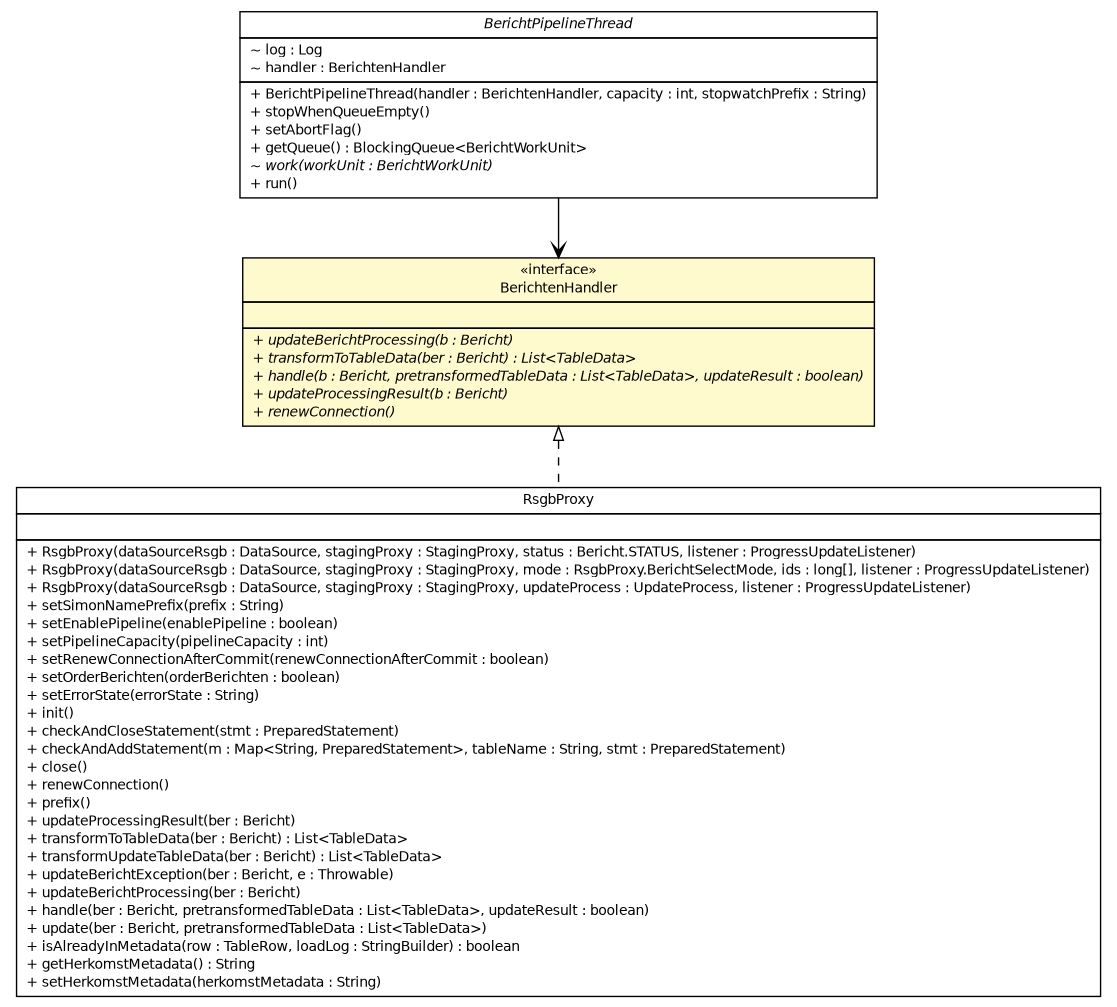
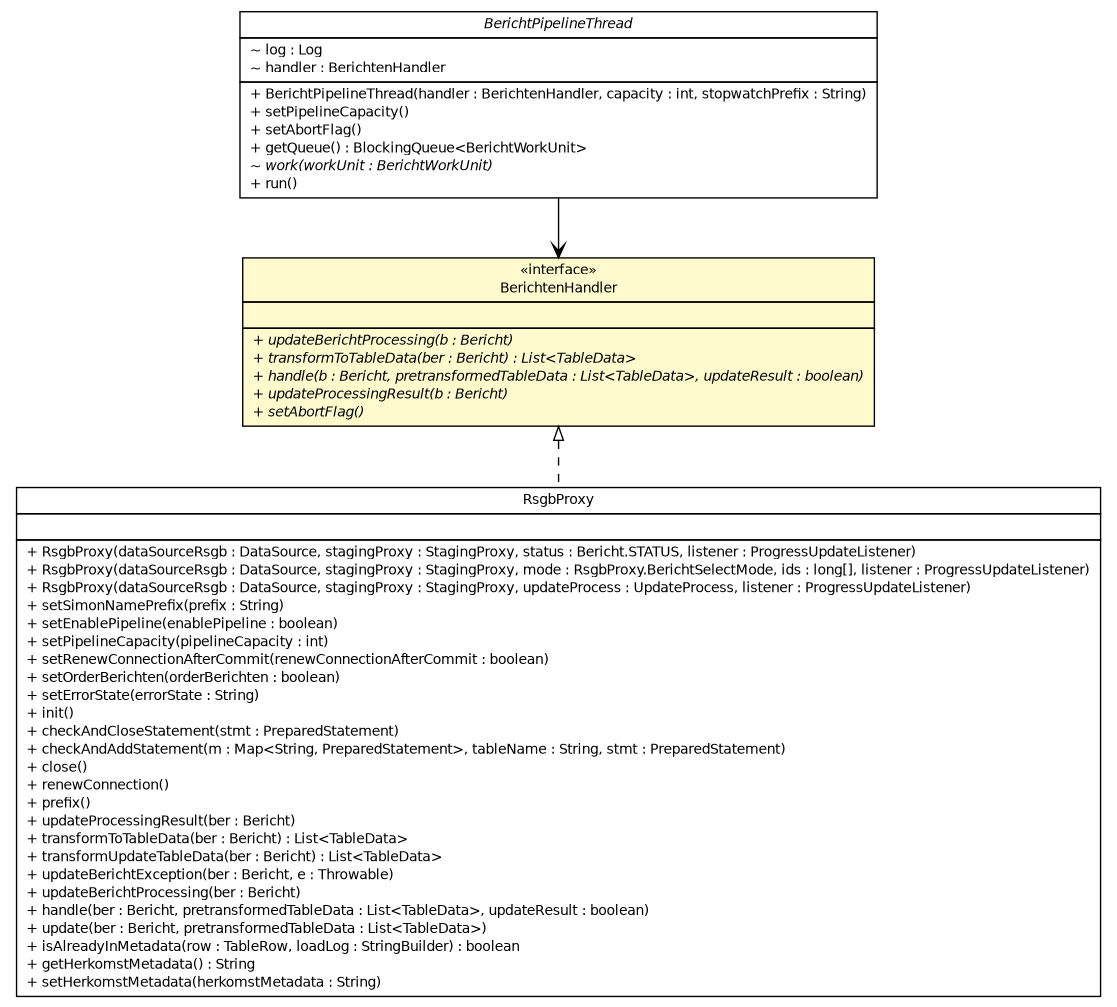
  digraph {
    nodesep=0.25
    ranksep=0.5
    node [fontcolor=black fontname=Helvetica fontsize=10.0 shape=plaintext]
    edge [fontname=Helvetica headport=p labelfontname=Helvetica labelfontsize=10 tailport=p]
    n1 [label=<<table title="nl.b3p.brmo.loader.RsgbProxy" border="0" cellborder="1" cellspacing="0" cellpadding="2" port="p" href="./RsgbProxy.html"> 		<tr><td><table border="0" cellspacing="0" cellpadding="1"> <tr><td align="center" balign="center"> RsgbProxy </td></tr> 		</table></td></tr> 		<tr><td><table border="0" cellspacing="0" cellpadding="1"> <tr><td align="left" balign="left">  </td></tr> 		</table></td></tr> 		<tr><td><table border="0" cellspacing="0" cellpadding="1"> <tr><td align="left" balign="left"> + RsgbProxy(dataSourceRsgb : DataSource, stagingProxy : StagingProxy, status : Bericht.STATUS, listener : ProgressUpdateListener) </td></tr> <tr><td align="left" balign="left"> + RsgbProxy(dataSourceRsgb : DataSource, stagingProxy : StagingProxy, mode : RsgbProxy.BerichtSelectMode, ids : long[], listener : ProgressUpdateListener) </td></tr> <tr><td align="left" balign="left"> + RsgbProxy(dataSourceRsgb : DataSource, stagingProxy : StagingProxy, updateProcess : UpdateProcess, listener : ProgressUpdateListener) </td></tr> <tr><td align="left" balign="left"> + setSimonNamePrefix(prefix : String) </td></tr> <tr><td align="left" balign="left"> + setEnablePipeline(enablePipeline : boolean) </td></tr> <tr><td align="left" balign="left"> + setPipelineCapacity(pipelineCapacity : int) </td></tr> <tr><td align="left" balign="left"> + setRenewConnectionAfterCommit(renewConnectionAfterCommit : boolean) </td></tr> <tr><td align="left" balign="left"> + setOrderBerichten(orderBerichten : boolean) </td></tr> <tr><td align="left" balign="left"> + setErrorState(errorState : String) </td></tr> <tr><td align="left" balign="left"> + init() </td></tr> <tr><td align="left" balign="left"> + checkAndCloseStatement(stmt : PreparedStatement) </td></tr> <tr><td align="left" balign="left"> + checkAndAddStatement(m : Map&lt;String, PreparedStatement&gt;, tableName : String, stmt : PreparedStatement) </td></tr> <tr><td align="left" balign="left"> + close() </td></tr> <tr><td align="left" balign="left"> + renewConnection() </td></tr> <tr><td align="left" balign="left"> + prefix() </td></tr> <tr><td align="left" balign="left"> + updateProcessingResult(ber : Bericht) </td></tr> <tr><td align="left" balign="left"> + transformToTableData(ber : Bericht) : List&lt;TableData&gt; </td></tr> <tr><td align="left" balign="left"> + transformUpdateTableData(ber : Bericht) : List&lt;TableData&gt; </td></tr> <tr><td align="left" balign="left"> + updateBerichtException(ber : Bericht, e : Throwable) </td></tr> <tr><td align="left" balign="left"> + updateBerichtProcessing(ber : Bericht) </td></tr> <tr><td align="left" balign="left"> + handle(ber : Bericht, pretransformedTableData : List&lt;TableData&gt;, updateResult : boolean) </td></tr> <tr><td align="left" balign="left"> + update(ber : Bericht, pretransformedTableData : List&lt;TableData&gt;) </td></tr> <tr><td align="left" balign="left"> + isAlreadyInMetadata(row : TableRow, loadLog : StringBuilder) : boolean </td></tr> <tr><td align="left" balign="left"> + getHerkomstMetadata() : String </td></tr> <tr><td align="left" balign="left"> + setHerkomstMetadata(herkomstMetadata : String) </td></tr> 		</table></td></tr> 		</table>>]
-   n2 [label=<<table title="nl.b3p.brmo.loader.BerichtenHandler" border="0" cellborder="1" cellspacing="0" cellpadding="2" port="p" bgcolor="lemonChiffon" href="./BerichtenHandler.html"> 		<tr><td><table border="0" cellspacing="0" cellpadding="1"> <tr><td align="center" balign="center"> &#171;interface&#187; </td></tr> <tr><td align="center" balign="center"> BerichtenHandler </td></tr> 		</table></td></tr> 		<tr><td><table border="0" cellspacing="0" cellpadding="1"> <tr><td align="left" balign="left">  </td></tr> 		</table></td></tr> 		<tr><td><table border="0" cellspacing="0" cellpadding="1"> <tr><td align="left" balign="left"><font face="Helvetica-Oblique" point-size="10.0"> + updateBerichtProcessing(b : Bericht) </font></td></tr> <tr><td align="left" balign="left"><font face="Helvetica-Oblique" point-size="10.0"> + transformToTableData(ber : Bericht) : List&lt;TableData&gt; </font></td></tr> <tr><td align="left" balign="left"><font face="Helvetica-Oblique" point-size="10.0"> + handle(b : Bericht, pretransformedTableData : List&lt;TableData&gt;, updateResult : boolean) </font></td></tr> <tr><td align="left" balign="left"><font face="Helvetica-Oblique" point-size="10.0"> + updateProcessingResult(b : Bericht) </font></td></tr> <tr><td align="left" balign="left"><font face="Helvetica-Oblique" point-size="10.0"> + renewConnection() </font></td></tr> 		</table></td></tr> 		</table>>]
-   n3 [label=<<table title="nl.b3p.brmo.loader.pipeline.BerichtPipelineThread" border="0" cellborder="1" cellspacing="0" cellpadding="2" port="p" href="./pipeline/BerichtPipelineThread.html"> 		<tr><td><table border="0" cellspacing="0" cellpadding="1"> <tr><td align="center" balign="center"><font face="Helvetica-Oblique"> BerichtPipelineThread </font></td></tr> 		</table></td></tr> 		<tr><td><table border="0" cellspacing="0" cellpadding="1"> <tr><td align="left" balign="left"> ~ log : Log </td></tr> <tr><td align="left" balign="left"> ~ handler : BerichtenHandler </td></tr> 		</table></td></tr> 		<tr><td><table border="0" cellspacing="0" cellpadding="1"> <tr><td align="left" balign="left"> + BerichtPipelineThread(handler : BerichtenHandler, capacity : int, stopwatchPrefix : String) </td></tr> <tr><td align="left" balign="left"> + stopWhenQueueEmpty() </td></tr> <tr><td align="left" balign="left"> + setAbortFlag() </td></tr> <tr><td align="left" balign="left"> + getQueue() : BlockingQueue&lt;BerichtWorkUnit&gt; </td></tr> <tr><td align="left" balign="left"><font face="Helvetica-Oblique" point-size="10.0"> ~ work(workUnit : BerichtWorkUnit) </font></td></tr> <tr><td align="left" balign="left"> + run() </td></tr> 		</table></td></tr> 		</table>>]
+   n2 [label=<<table title="nl.b3p.brmo.loader.BerichtenHandler" border="0" cellborder="1" cellspacing="0" cellpadding="2" port="p" bgcolor="lemonChiffon" href="./BerichtenHandler.html"> 		<tr><td><table border="0" cellspacing="0" cellpadding="1"> <tr><td align="center" balign="center"> &#171;interface&#187; </td></tr> <tr><td align="center" balign="center"> BerichtenHandler </td></tr> 		</table></td></tr> 		<tr><td><table border="0" cellspacing="0" cellpadding="1"> <tr><td align="left" balign="left">  </td></tr> 		</table></td></tr> 		<tr><td><table border="0" cellspacing="0" cellpadding="1"> <tr><td align="left" balign="left"><font face="Helvetica-Oblique" point-size="10.0"> + updateBerichtProcessing(b : Bericht) </font></td></tr> <tr><td align="left" balign="left"><font face="Helvetica-Oblique" point-size="10.0"> + transformToTableData(ber : Bericht) : List&lt;TableData&gt; </font></td></tr> <tr><td align="left" balign="left"><font face="Helvetica-Oblique" point-size="10.0"> + handle(b : Bericht, pretransformedTableData : List&lt;TableData&gt;, updateResult : boolean) </font></td></tr> <tr><td align="left" balign="left"><font face="Helvetica-Oblique" point-size="10.0"> + updateProcessingResult(b : Bericht) </font></td></tr> <tr><td align="left" balign="left"><font face="Helvetica-Oblique" point-size="10.0"> + setAbortFlag() </font></td></tr> 		</table></td></tr> 		</table>>]
+   n3 [label=<<table title="nl.b3p.brmo.loader.pipeline.BerichtPipelineThread" border="0" cellborder="1" cellspacing="0" cellpadding="2" port="p" href="./pipeline/BerichtPipelineThread.html"> 		<tr><td><table border="0" cellspacing="0" cellpadding="1"> <tr><td align="center" balign="center"><font face="Helvetica-Oblique"> BerichtPipelineThread </font></td></tr> 		</table></td></tr> 		<tr><td><table border="0" cellspacing="0" cellpadding="1"> <tr><td align="left" balign="left"> ~ log : Log </td></tr> <tr><td align="left" balign="left"> ~ handler : BerichtenHandler </td></tr> 		</table></td></tr> 		<tr><td><table border="0" cellspacing="0" cellpadding="1"> <tr><td align="left" balign="left"> + BerichtPipelineThread(handler : BerichtenHandler, capacity : int, stopwatchPrefix : String) </td></tr> <tr><td align="left" balign="left"> + setPipelineCapacity() </td></tr> <tr><td align="left" balign="left"> + setAbortFlag() </td></tr> <tr><td align="left" balign="left"> + getQueue() : BlockingQueue&lt;BerichtWorkUnit&gt; </td></tr> <tr><td align="left" balign="left"><font face="Helvetica-Oblique" point-size="10.0"> ~ work(workUnit : BerichtWorkUnit) </font></td></tr> <tr><td align="left" balign="left"> + run() </td></tr> 		</table></td></tr> 		</table>>]
    n2 -> n1 [arrowtail=empty dir=back fontsize=10 style=dashed]
    n3 -> n2 [arrowhead=open color=black fontcolor=black fontsize=10.0]
  }
